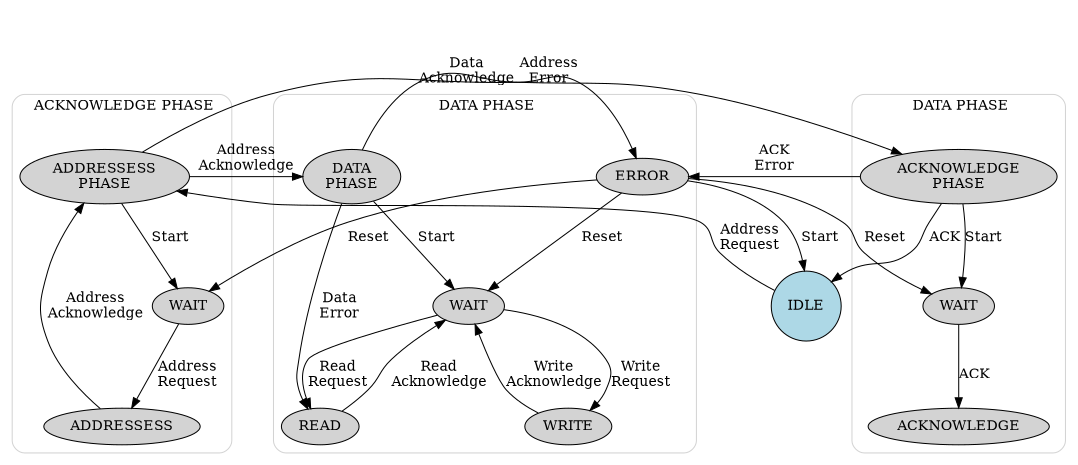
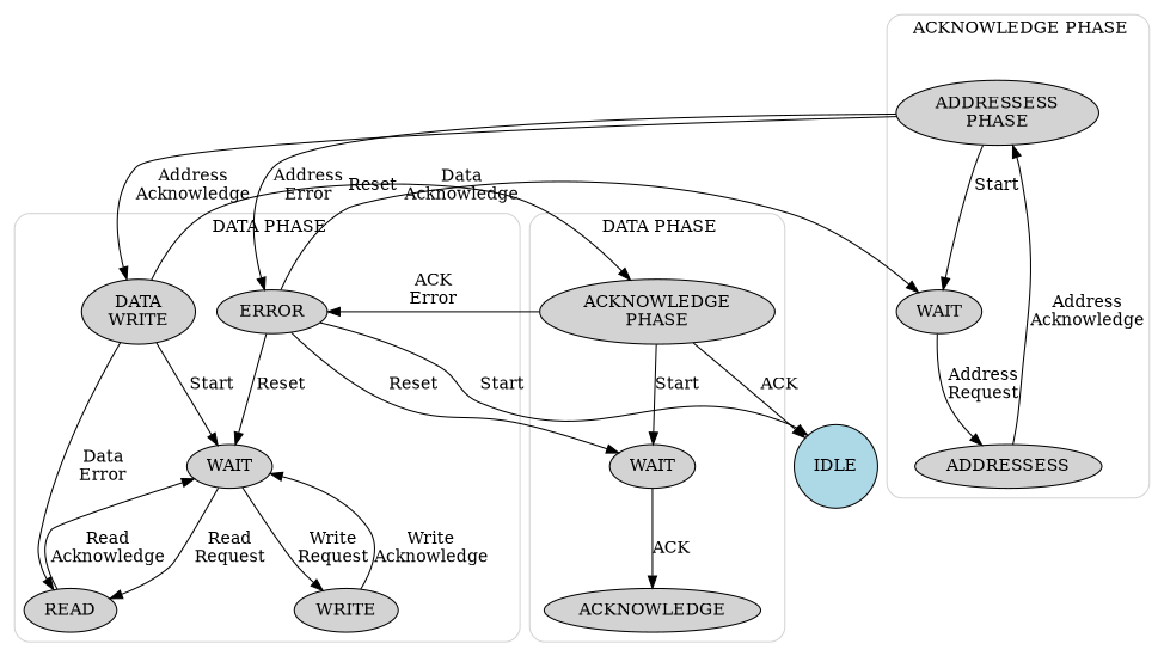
  digraph {
    node [fillcolor=lightgrey shape=ellipse style=filled]
-   n1 [label="DATA\nPHASE"]
+   n1 [label="DATA\nWRITE"]
    n2 [label=WAIT]
    n3 [label=ERROR]
    n4 [label=WRITE]
    n5 [label=READ]
    n6 [label="ADDRESSESS\nPHASE"]
    n7 [label=WAIT]
    n8 [label=ADDRESSESS]
    n9 [label="ACKNOWLEDGE\nPHASE"]
    n10 [label=WAIT]
    n11 [label=ACKNOWLEDGE]
    n12 [fillcolor=lightblue label=IDLE shape=circle]
    subgraph cluster_1 {
      color=lightgrey
      label=" DATA PHASE"
      style=rounded
      n1
      n2
      n3
      n4
      n5
    }
    subgraph cluster_2 {
      color=lightgrey
      label=" ACKNOWLEDGE PHASE"
      style=rounded
      n6
      n7
      n8
    }
    subgraph cluster_3 {
      color=lightgrey
      label=" DATA PHASE"
      style=rounded
      n9
      n10
      n11
    }
    n1 -> n2 [label=Start]
    n1 -> n5 [label="Data\nError"]
    n1 -> n9 [label="Data\nAcknowledge"]
    n2 -> n4 [label="Write\nRequest"]
    n2 -> n5 [label="Read\nRequest"]
    n3 -> n2 [label=Reset]
    n3 -> n7 [label=Reset]
    n3 -> n10 [label=Reset]
    n3 -> n12 [label=Start]
    n4 -> n2 [label="Write\nAcknowledge"]
    n5 -> n2 [label="Read\nAcknowledge"]
    n6 -> n1 [label="Address\nAcknowledge"]
    n6 -> n3 [label="Address\nError"]
    n6 -> n7 [label=Start]
    n7 -> n8 [label="Address\nRequest"]
    n8 -> n6 [label="Address\nAcknowledge"]
    n9 -> n3 [label="ACK\nError"]
    n9 -> n10 [label=Start]
    n9 -> n12 [label=ACK]
    n10 -> n11 [label=ACK]
-   n12 -> n6 [label="Address\nRequest"]
  }
